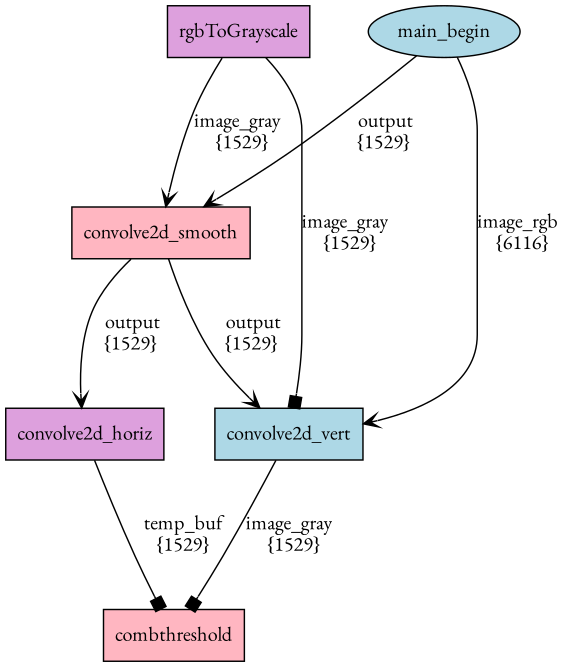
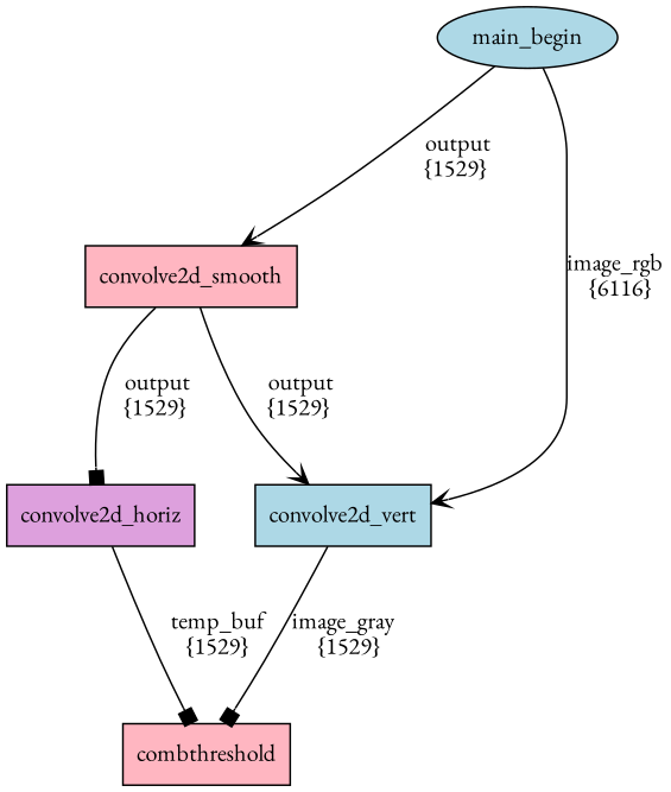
  digraph {
    fontname="EB Garamond"
    rankdir=TB
    node [fillcolor=lightblue fontname="EB Garamond" shape=rectangle style=filled]
    edge [arrowhead=vee fontname="EB Garamond" minlen=2]
    n1 [label="main_begin\n" shape=ellipse]
    n2 [fillcolor=lightpink label="convolve2d_smooth\n"]
    n3 [label="convolve2d_vert\n"]
-   n4 [fillcolor=plum label="rgbToGrayscale\n"]
    n5 [fillcolor=plum label="convolve2d_horiz\n"]
    n6 [fillcolor=lightpink label="combthreshold\n"]
    n1 -> n2 [label="   output\n  {1529}"]
    n1 -> n3 [label="image_rgb\n  {6116}"]
    n2 -> n3 [label="   output\n  {1529}"]
-   n2 -> n5 [label="   output\n  {1529}"]
+   n2 -> n5 [arrowhead=box label="   output\n  {1529}"]
    n3 -> n6 [arrowhead=box label="image_gray\n  {1529}"]
-   n4 -> n2 [label="image_gray\n  {1529}"]
-   n4 -> n3 [arrowhead=box label="image_gray\n  {1529}"]
    n5 -> n6 [arrowhead=box label="  temp_buf\n  {1529}"]
  }
